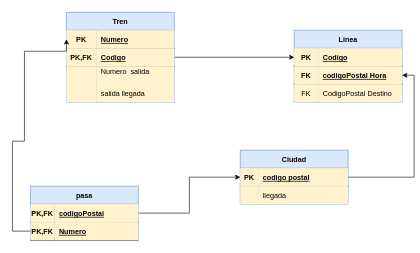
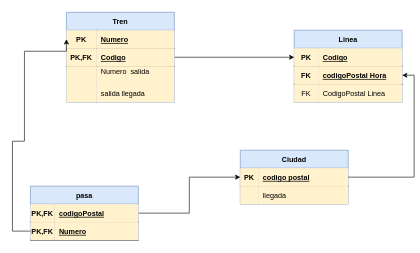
  <mxCell id="0" />
  <mxCell id="1" parent="0" />
  <mxCell id="2" style="edgeStyle=orthogonalEdgeStyle;rounded=0;orthogonalLoop=1;jettySize=auto;html=1;entryX=0;entryY=0.5;entryDx=0;entryDy=0;" parent="1" source="3" target="17" edge="1"><mxGeometry relative="1" as="geometry" /></mxCell>
  <mxCell id="3" value="Tren" style="shape=table;startSize=30;container=1;collapsible=1;childLayout=tableLayout;fixedRows=1;rowLines=0;fontStyle=1;align=center;resizeLast=1;fillColor=#dae8fc;strokeColor=#6c8ebf;" parent="1" vertex="1"><mxGeometry x="110" y="20" width="180" height="150" as="geometry" /></mxCell>
  <mxCell id="4" value="" style="shape=tableRow;horizontal=0;startSize=0;swimlaneHead=0;swimlaneBody=0;fillColor=none;collapsible=0;dropTarget=0;points=[[0,0.5],[1,0.5]];portConstraint=eastwest;top=0;left=0;right=0;bottom=1;" parent="3" vertex="1"><mxGeometry y="30" width="180" height="30" as="geometry" /></mxCell>
  <mxCell id="5" value="PK" style="shape=partialRectangle;connectable=0;fillColor=#fff2cc;top=0;left=0;bottom=0;right=0;fontStyle=1;overflow=hidden;strokeColor=#d6b656;" parent="4" vertex="1"><mxGeometry width="50" height="30" as="geometry"><mxRectangle width="50" height="30" as="alternateBounds" /></mxGeometry></mxCell>
  <mxCell id="6" value="Numero" style="shape=partialRectangle;connectable=0;fillColor=#fff2cc;top=0;left=0;bottom=0;right=0;align=left;spacingLeft=6;fontStyle=5;overflow=hidden;strokeColor=#d6b656;" parent="4" vertex="1"><mxGeometry x="50" width="130" height="30" as="geometry"><mxRectangle width="130" height="30" as="alternateBounds" /></mxGeometry></mxCell>
  <mxCell id="7" value="" style="shape=tableRow;horizontal=0;startSize=0;swimlaneHead=0;swimlaneBody=0;fillColor=none;collapsible=0;dropTarget=0;points=[[0,0.5],[1,0.5]];portConstraint=eastwest;top=0;left=0;right=0;bottom=1;" parent="3" vertex="1"><mxGeometry y="60" width="180" height="30" as="geometry" /></mxCell>
  <mxCell id="8" value="PK,FK" style="shape=partialRectangle;connectable=0;fillColor=#fff2cc;top=0;left=0;bottom=0;right=0;fontStyle=1;overflow=hidden;strokeColor=#d6b656;" parent="7" vertex="1"><mxGeometry width="50" height="30" as="geometry"><mxRectangle width="50" height="30" as="alternateBounds" /></mxGeometry></mxCell>
  <mxCell id="9" value="Codigo" style="shape=partialRectangle;connectable=0;fillColor=#fff2cc;top=0;left=0;bottom=0;right=0;align=left;spacingLeft=6;fontStyle=5;overflow=hidden;strokeColor=#d6b656;" parent="7" vertex="1"><mxGeometry x="50" width="130" height="30" as="geometry"><mxRectangle width="130" height="30" as="alternateBounds" /></mxGeometry></mxCell>
  <mxCell id="10" value="" style="shape=tableRow;horizontal=0;startSize=0;swimlaneHead=0;swimlaneBody=0;fillColor=none;collapsible=0;dropTarget=0;points=[[0,0.5],[1,0.5]];portConstraint=eastwest;top=0;left=0;right=0;bottom=0;" parent="3" vertex="1"><mxGeometry y="90" width="180" height="30" as="geometry" /></mxCell>
  <mxCell id="11" value="" style="shape=partialRectangle;connectable=0;fillColor=#fff2cc;top=0;left=0;bottom=0;right=0;editable=1;overflow=hidden;strokeColor=#d6b656;" parent="10" vertex="1"><mxGeometry width="50" height="30" as="geometry"><mxRectangle width="50" height="30" as="alternateBounds" /></mxGeometry></mxCell>
  <mxCell id="12" value="Numero  salida&#10;" style="shape=partialRectangle;connectable=0;fillColor=#fff2cc;top=0;left=0;bottom=0;right=0;align=left;spacingLeft=6;overflow=hidden;strokeColor=#d6b656;" parent="10" vertex="1"><mxGeometry x="50" width="130" height="30" as="geometry"><mxRectangle width="130" height="30" as="alternateBounds" /></mxGeometry></mxCell>
  <mxCell id="13" value="" style="shape=tableRow;horizontal=0;startSize=0;swimlaneHead=0;swimlaneBody=0;fillColor=none;collapsible=0;dropTarget=0;points=[[0,0.5],[1,0.5]];portConstraint=eastwest;top=0;left=0;right=0;bottom=0;" parent="3" vertex="1"><mxGeometry y="120" width="180" height="30" as="geometry" /></mxCell>
  <mxCell id="14" value="" style="shape=partialRectangle;connectable=0;fillColor=#fff2cc;top=0;left=0;bottom=0;right=0;editable=1;overflow=hidden;strokeColor=#d6b656;" parent="13" vertex="1"><mxGeometry width="50" height="30" as="geometry"><mxRectangle width="50" height="30" as="alternateBounds" /></mxGeometry></mxCell>
  <mxCell id="15" value="salida llegada" style="shape=partialRectangle;connectable=0;fillColor=#fff2cc;top=0;left=0;bottom=0;right=0;align=left;spacingLeft=6;overflow=hidden;strokeColor=#d6b656;" parent="13" vertex="1"><mxGeometry x="50" width="130" height="30" as="geometry"><mxRectangle width="130" height="30" as="alternateBounds" /></mxGeometry></mxCell>
  <mxCell id="16" value="Linea" style="shape=table;startSize=30;container=1;collapsible=1;childLayout=tableLayout;fixedRows=1;rowLines=0;fontStyle=1;align=center;resizeLast=1;fillColor=#dae8fc;strokeColor=#6c8ebf;" parent="1" vertex="1"><mxGeometry x="490" y="50" width="180" height="120" as="geometry" /></mxCell>
  <mxCell id="17" value="" style="shape=tableRow;horizontal=0;startSize=0;swimlaneHead=0;swimlaneBody=0;fillColor=none;collapsible=0;dropTarget=0;points=[[0,0.5],[1,0.5]];portConstraint=eastwest;top=0;left=0;right=0;bottom=1;" parent="16" vertex="1"><mxGeometry y="30" width="180" height="30" as="geometry" /></mxCell>
  <mxCell id="18" value="PK" style="shape=partialRectangle;connectable=0;fillColor=#fff2cc;top=0;left=0;bottom=0;right=0;fontStyle=1;overflow=hidden;strokeColor=#d6b656;" parent="17" vertex="1"><mxGeometry width="40" height="30" as="geometry"><mxRectangle width="40" height="30" as="alternateBounds" /></mxGeometry></mxCell>
  <mxCell id="19" value="Codigo" style="shape=partialRectangle;connectable=0;fillColor=#fff2cc;top=0;left=0;bottom=0;right=0;align=left;spacingLeft=6;fontStyle=5;overflow=hidden;strokeColor=#d6b656;" parent="17" vertex="1"><mxGeometry x="40" width="140" height="30" as="geometry"><mxRectangle width="140" height="30" as="alternateBounds" /></mxGeometry></mxCell>
  <mxCell id="20" value="" style="shape=tableRow;horizontal=0;startSize=0;swimlaneHead=0;swimlaneBody=0;fillColor=none;collapsible=0;dropTarget=0;points=[[0,0.5],[1,0.5]];portConstraint=eastwest;top=0;left=0;right=0;bottom=1;" parent="16" vertex="1"><mxGeometry y="60" width="180" height="30" as="geometry" /></mxCell>
  <mxCell id="21" value="FK" style="shape=partialRectangle;connectable=0;fillColor=#fff2cc;top=0;left=0;bottom=0;right=0;fontStyle=1;overflow=hidden;strokeColor=#d6b656;" parent="20" vertex="1"><mxGeometry width="40" height="30" as="geometry"><mxRectangle width="40" height="30" as="alternateBounds" /></mxGeometry></mxCell>
  <mxCell id="22" value="codigoPostal Hora" style="shape=partialRectangle;connectable=0;fillColor=#fff2cc;top=0;left=0;bottom=0;right=0;align=left;spacingLeft=6;fontStyle=5;overflow=hidden;strokeColor=#d6b656;" parent="20" vertex="1"><mxGeometry x="40" width="140" height="30" as="geometry"><mxRectangle width="140" height="30" as="alternateBounds" /></mxGeometry></mxCell>
  <mxCell id="23" value="" style="shape=tableRow;horizontal=0;startSize=0;swimlaneHead=0;swimlaneBody=0;fillColor=none;collapsible=0;dropTarget=0;points=[[0,0.5],[1,0.5]];portConstraint=eastwest;top=0;left=0;right=0;bottom=0;" parent="16" vertex="1"><mxGeometry y="90" width="180" height="30" as="geometry" /></mxCell>
  <mxCell id="24" value="FK" style="shape=partialRectangle;connectable=0;fillColor=#fff2cc;top=0;left=0;bottom=0;right=0;editable=1;overflow=hidden;strokeColor=#d6b656;" parent="23" vertex="1"><mxGeometry width="40" height="30" as="geometry"><mxRectangle width="40" height="30" as="alternateBounds" /></mxGeometry></mxCell>
- <mxCell id="25" value="CodigoPostal Destino" style="shape=partialRectangle;connectable=0;fillColor=#fff2cc;top=0;left=0;bottom=0;right=0;align=left;spacingLeft=6;overflow=hidden;strokeColor=#d6b656;" parent="23" vertex="1"><mxGeometry x="40" width="140" height="30" as="geometry"><mxRectangle width="140" height="30" as="alternateBounds" /></mxGeometry></mxCell>
+ <mxCell id="25" value="CodigoPostal Linea" style="shape=partialRectangle;connectable=0;fillColor=#fff2cc;top=0;left=0;bottom=0;right=0;align=left;spacingLeft=6;overflow=hidden;strokeColor=#d6b656;" parent="23" vertex="1"><mxGeometry x="40" width="140" height="30" as="geometry"><mxRectangle width="140" height="30" as="alternateBounds" /></mxGeometry></mxCell>
  <mxCell id="26" value="Ciudad" style="shape=table;startSize=30;container=1;collapsible=1;childLayout=tableLayout;fixedRows=1;rowLines=0;fontStyle=1;align=center;resizeLast=1;fillColor=#dae8fc;strokeColor=#6c8ebf;" parent="1" vertex="1"><mxGeometry x="400" y="250" width="180" height="90" as="geometry" /></mxCell>
  <mxCell id="27" value="" style="shape=tableRow;horizontal=0;startSize=0;swimlaneHead=0;swimlaneBody=0;fillColor=none;collapsible=0;dropTarget=0;points=[[0,0.5],[1,0.5]];portConstraint=eastwest;top=0;left=0;right=0;bottom=1;" parent="26" vertex="1"><mxGeometry y="30" width="180" height="30" as="geometry" /></mxCell>
  <mxCell id="28" value="PK" style="shape=partialRectangle;connectable=0;fillColor=#fff2cc;top=0;left=0;bottom=0;right=0;fontStyle=1;overflow=hidden;strokeColor=#d6b656;" parent="27" vertex="1"><mxGeometry width="30" height="30" as="geometry"><mxRectangle width="30" height="30" as="alternateBounds" /></mxGeometry></mxCell>
  <mxCell id="29" value="codigo postal" style="shape=partialRectangle;connectable=0;fillColor=#fff2cc;top=0;left=0;bottom=0;right=0;align=left;spacingLeft=6;fontStyle=5;overflow=hidden;strokeColor=#d6b656;" parent="27" vertex="1"><mxGeometry x="30" width="150" height="30" as="geometry"><mxRectangle width="150" height="30" as="alternateBounds" /></mxGeometry></mxCell>
  <mxCell id="30" value="" style="shape=tableRow;horizontal=0;startSize=0;swimlaneHead=0;swimlaneBody=0;fillColor=none;collapsible=0;dropTarget=0;points=[[0,0.5],[1,0.5]];portConstraint=eastwest;top=0;left=0;right=0;bottom=0;" parent="26" vertex="1"><mxGeometry y="60" width="180" height="30" as="geometry" /></mxCell>
  <mxCell id="31" value="" style="shape=partialRectangle;connectable=0;fillColor=#fff2cc;top=0;left=0;bottom=0;right=0;editable=1;overflow=hidden;strokeColor=#d6b656;" parent="30" vertex="1"><mxGeometry width="30" height="30" as="geometry"><mxRectangle width="30" height="30" as="alternateBounds" /></mxGeometry></mxCell>
  <mxCell id="32" value="llegada" style="shape=partialRectangle;connectable=0;fillColor=#fff2cc;top=0;left=0;bottom=0;right=0;align=left;spacingLeft=6;overflow=hidden;strokeColor=#d6b656;" parent="30" vertex="1"><mxGeometry x="30" width="150" height="30" as="geometry"><mxRectangle width="150" height="30" as="alternateBounds" /></mxGeometry></mxCell>
  <mxCell id="33" style="edgeStyle=orthogonalEdgeStyle;rounded=0;orthogonalLoop=1;jettySize=auto;html=1;entryX=0;entryY=0.5;entryDx=0;entryDy=0;" parent="1" source="34" target="27" edge="1"><mxGeometry relative="1" as="geometry" /></mxCell>
  <mxCell id="34" value="pasa" style="shape=table;startSize=30;container=1;collapsible=1;childLayout=tableLayout;fixedRows=1;rowLines=0;fontStyle=1;align=center;resizeLast=1;fillColor=#dae8fc;strokeColor=#6c8ebf;" parent="1" vertex="1"><mxGeometry x="50" y="310" width="180" height="90" as="geometry" /></mxCell>
  <mxCell id="35" value="" style="shape=tableRow;horizontal=0;startSize=0;swimlaneHead=0;swimlaneBody=0;fillColor=none;collapsible=0;dropTarget=0;points=[[0,0.5],[1,0.5]];portConstraint=eastwest;top=0;left=0;right=0;bottom=1;" parent="34" vertex="1"><mxGeometry y="30" width="180" height="30" as="geometry" /></mxCell>
  <mxCell id="36" value="PK,FK" style="shape=partialRectangle;connectable=0;fillColor=#fff2cc;top=0;left=0;bottom=0;right=0;fontStyle=1;overflow=hidden;strokeColor=#d6b656;" parent="35" vertex="1"><mxGeometry width="40" height="30" as="geometry"><mxRectangle width="40" height="30" as="alternateBounds" /></mxGeometry></mxCell>
  <mxCell id="37" value="codigoPostal" style="shape=partialRectangle;connectable=0;fillColor=#fff2cc;top=0;left=0;bottom=0;right=0;align=left;spacingLeft=6;fontStyle=5;overflow=hidden;strokeColor=#d6b656;" parent="35" vertex="1"><mxGeometry x="40" width="140" height="30" as="geometry"><mxRectangle width="140" height="30" as="alternateBounds" /></mxGeometry></mxCell>
  <mxCell id="38" value="" style="shape=tableRow;horizontal=0;startSize=0;swimlaneHead=0;swimlaneBody=0;fillColor=none;collapsible=0;dropTarget=0;points=[[0,0.5],[1,0.5]];portConstraint=eastwest;top=0;left=0;right=0;bottom=1;" parent="34" vertex="1"><mxGeometry y="60" width="180" height="30" as="geometry" /></mxCell>
  <mxCell id="39" value="PK,FK" style="shape=partialRectangle;connectable=0;fillColor=#fff2cc;top=0;left=0;bottom=0;right=0;fontStyle=1;overflow=hidden;strokeColor=#d6b656;" parent="38" vertex="1"><mxGeometry width="40" height="30" as="geometry"><mxRectangle width="40" height="30" as="alternateBounds" /></mxGeometry></mxCell>
  <mxCell id="40" value="Numero" style="shape=partialRectangle;connectable=0;fillColor=#fff2cc;top=0;left=0;bottom=0;right=0;align=left;spacingLeft=6;fontStyle=5;overflow=hidden;strokeColor=#d6b656;" parent="38" vertex="1"><mxGeometry x="40" width="140" height="30" as="geometry"><mxRectangle width="140" height="30" as="alternateBounds" /></mxGeometry></mxCell>
  <mxCell id="41" style="edgeStyle=orthogonalEdgeStyle;rounded=0;orthogonalLoop=1;jettySize=auto;html=1;entryX=0;entryY=0.5;entryDx=0;entryDy=0;" parent="1" source="38" target="4" edge="1"><mxGeometry relative="1" as="geometry"><Array as="points"><mxPoint x="20" y="385" /><mxPoint x="20" y="235" /><mxPoint x="40" y="235" /><mxPoint x="40" y="85" /></Array></mxGeometry></mxCell>
  <mxCell id="42" style="edgeStyle=orthogonalEdgeStyle;rounded=0;orthogonalLoop=1;jettySize=auto;html=1;entryX=1;entryY=0.5;entryDx=0;entryDy=0;" parent="1" source="27" target="20" edge="1"><mxGeometry relative="1" as="geometry" /></mxCell>
